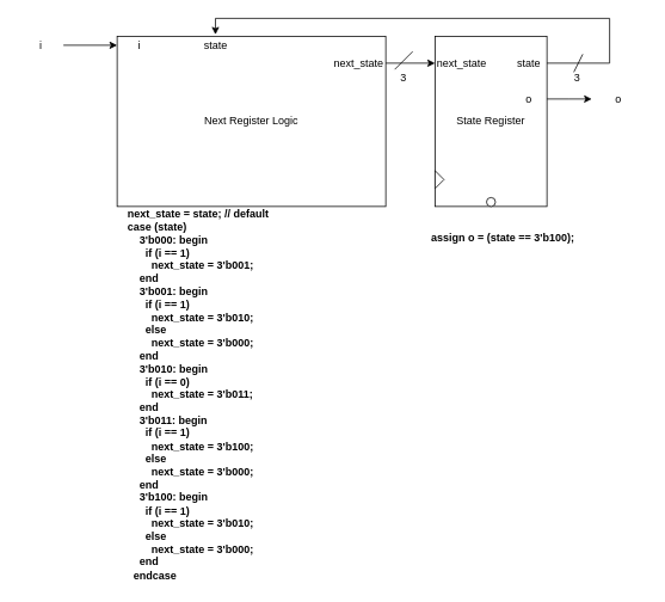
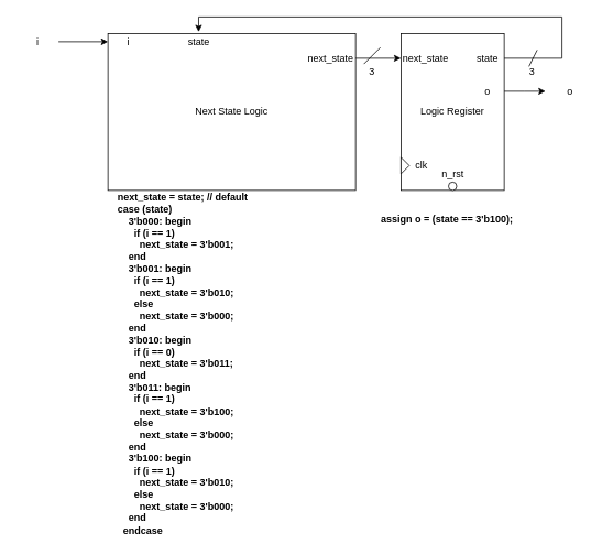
  <mxCell id="0" />
  <mxCell id="1" parent="0" />
- <mxCell id="2" value="State Register" style="rounded=0;whiteSpace=wrap;html=1;" vertex="1" parent="1"><mxGeometry x="485" y="40" width="125" height="190" as="geometry" /></mxCell>
+ <mxCell id="2" value="Logic Register" style="rounded=0;whiteSpace=wrap;html=1;" vertex="1" parent="1"><mxGeometry x="485" y="40" width="125" height="190" as="geometry" /></mxCell>
  <mxCell id="3" value="" style="triangle;whiteSpace=wrap;html=1;" vertex="1" parent="1"><mxGeometry x="485" y="190" width="10" height="20" as="geometry" /></mxCell>
  <mxCell id="4" value="" style="ellipse;whiteSpace=wrap;html=1;aspect=fixed;" vertex="1" parent="1"><mxGeometry x="542.5" y="220" width="10" height="10" as="geometry" /></mxCell>
+ <mxCell id="5" value="clk" style="text;html=1;strokeColor=none;fillColor=none;align=center;verticalAlign=middle;whiteSpace=wrap;rounded=0;" vertex="1" parent="1"><mxGeometry x="495" y="190" width="30" height="20" as="geometry" /></mxCell>
+ <mxCell id="6" value="n_rst" style="text;html=1;strokeColor=none;fillColor=none;align=center;verticalAlign=middle;whiteSpace=wrap;rounded=0;" vertex="1" parent="1"><mxGeometry x="532.5" y="200" width="30" height="20" as="geometry" /></mxCell>
  <mxCell id="7" value="" style="edgeStyle=orthogonalEdgeStyle;rounded=0;orthogonalLoop=1;jettySize=auto;html=1;entryX=0.366;entryY=-0.01;entryDx=0;entryDy=0;entryPerimeter=0;" edge="1" parent="1" source="8" target="9"><mxGeometry x="-0.8" relative="1" as="geometry"><Array as="points"><mxPoint x="680" y="70" /><mxPoint x="680" y="20" /><mxPoint x="240" y="20" /></Array><mxPoint as="offset" /></mxGeometry></mxCell>
  <mxCell id="8" value="state" style="text;html=1;strokeColor=none;fillColor=none;align=center;verticalAlign=middle;whiteSpace=wrap;rounded=0;" vertex="1" parent="1"><mxGeometry x="570" y="60" width="40" height="20" as="geometry" /></mxCell>
- <mxCell id="9" value="Next Register Logic" style="rounded=0;whiteSpace=wrap;html=1;" vertex="1" parent="1"><mxGeometry x="130" y="40" width="300" height="190" as="geometry" /></mxCell>
+ <mxCell id="9" value="Next State Logic" style="rounded=0;whiteSpace=wrap;html=1;" vertex="1" parent="1"><mxGeometry x="130" y="40" width="300" height="190" as="geometry" /></mxCell>
  <mxCell id="10" value="next_state" style="text;html=1;strokeColor=none;fillColor=none;align=center;verticalAlign=middle;whiteSpace=wrap;rounded=0;" vertex="1" parent="1"><mxGeometry x="485" y="60" width="60" height="20" as="geometry" /></mxCell>
  <mxCell id="11" style="edgeStyle=orthogonalEdgeStyle;rounded=0;orthogonalLoop=1;jettySize=auto;html=1;entryX=0;entryY=0.5;entryDx=0;entryDy=0;" edge="1" parent="1" source="12" target="10"><mxGeometry relative="1" as="geometry" /></mxCell>
  <mxCell id="12" value="next_state" style="text;html=1;strokeColor=none;fillColor=none;align=center;verticalAlign=middle;whiteSpace=wrap;rounded=0;" vertex="1" parent="1"><mxGeometry x="370" y="60" width="60" height="20" as="geometry" /></mxCell>
  <mxCell id="13" value="state" style="text;html=1;strokeColor=none;fillColor=none;align=center;verticalAlign=middle;whiteSpace=wrap;rounded=0;" vertex="1" parent="1"><mxGeometry x="222.5" y="45" width="35" height="10" as="geometry" /></mxCell>
  <mxCell id="14" value="i" style="text;html=1;strokeColor=none;fillColor=none;align=center;verticalAlign=middle;whiteSpace=wrap;rounded=0;" vertex="1" parent="1"><mxGeometry x="130" y="40" width="50" height="20" as="geometry" /></mxCell>
  <mxCell id="15" style="edgeStyle=orthogonalEdgeStyle;rounded=0;orthogonalLoop=1;jettySize=auto;html=1;entryX=0;entryY=0.5;entryDx=0;entryDy=0;" edge="1" parent="1" source="16" target="14"><mxGeometry relative="1" as="geometry" /></mxCell>
  <mxCell id="16" value="i" style="text;html=1;strokeColor=none;fillColor=none;align=center;verticalAlign=middle;whiteSpace=wrap;rounded=0;" vertex="1" parent="1"><mxGeometry x="20" y="40" width="50" height="20" as="geometry" /></mxCell>
  <mxCell id="17" value="" style="endArrow=none;html=1;" edge="1" parent="1"><mxGeometry width="50" height="50" relative="1" as="geometry"><mxPoint x="640" y="80" as="sourcePoint" /><mxPoint x="650" y="60" as="targetPoint" /></mxGeometry></mxCell>
  <mxCell id="18" value="&lt;div align=&quot;left&quot;&gt;&lt;div align=&quot;left&quot;&gt;next_state = state; // default&lt;/div&gt;&lt;div align=&quot;left&quot;&gt;case (state)&lt;/div&gt;&lt;div align=&quot;left&quot;&gt;&amp;nbsp; &amp;nbsp; 3'b000: begin&lt;/div&gt;&lt;div align=&quot;left&quot;&gt;&amp;nbsp; &amp;nbsp; &amp;nbsp; if (i == 1)&lt;/div&gt;&lt;div align=&quot;left&quot;&gt;&amp;nbsp; &amp;nbsp; &amp;nbsp; &amp;nbsp; next_state = 3'b001;&lt;/div&gt;&lt;div align=&quot;left&quot;&gt;&amp;nbsp; &amp;nbsp; end&lt;/div&gt;&lt;div align=&quot;left&quot;&gt;&amp;nbsp; &amp;nbsp; 3'b001: begin&lt;/div&gt;&lt;div align=&quot;left&quot;&gt;&amp;nbsp; &amp;nbsp; &amp;nbsp; if (i == 1)&lt;/div&gt;&lt;div align=&quot;left&quot;&gt;&amp;nbsp; &amp;nbsp; &amp;nbsp; &amp;nbsp; next_state = 3'b010;&lt;/div&gt;&lt;div align=&quot;left&quot;&gt;&amp;nbsp; &amp;nbsp; &amp;nbsp; else&lt;/div&gt;&lt;div align=&quot;left&quot;&gt;&amp;nbsp; &amp;nbsp; &amp;nbsp; &amp;nbsp; next_state = 3'b000;&lt;/div&gt;&lt;div align=&quot;left&quot;&gt;&amp;nbsp; &amp;nbsp; end&lt;/div&gt;&lt;div align=&quot;left&quot;&gt;&amp;nbsp; &amp;nbsp; 3'b010: begin&lt;/div&gt;&lt;div align=&quot;left&quot;&gt;&amp;nbsp; &amp;nbsp; &amp;nbsp; if (i == 0)&lt;/div&gt;&lt;div align=&quot;left&quot;&gt;&amp;nbsp; &amp;nbsp; &amp;nbsp; &amp;nbsp; next_state = 3'b011;&lt;/div&gt;&lt;div align=&quot;left&quot;&gt;&amp;nbsp; &amp;nbsp; end&lt;/div&gt;&lt;div align=&quot;left&quot;&gt;&amp;nbsp; &amp;nbsp; 3'b011: begin&lt;/div&gt;&lt;div align=&quot;left&quot;&gt;&amp;nbsp; &amp;nbsp; &amp;nbsp; if (i == 1)&lt;/div&gt;&lt;div align=&quot;left&quot;&gt;&amp;nbsp; &amp;nbsp; &amp;nbsp; &amp;nbsp; next_state = 3'b100;&lt;/div&gt;&lt;div align=&quot;left&quot;&gt;&amp;nbsp; &amp;nbsp; &amp;nbsp; else&lt;/div&gt;&lt;div align=&quot;left&quot;&gt;&amp;nbsp; &amp;nbsp; &amp;nbsp; &amp;nbsp; next_state = 3'b000;&lt;/div&gt;&lt;div align=&quot;left&quot;&gt;&amp;nbsp; &amp;nbsp; end&lt;/div&gt;&lt;div align=&quot;left&quot;&gt;&amp;nbsp; &amp;nbsp; 3'b100: begin&lt;/div&gt;&lt;div align=&quot;left&quot;&gt;&amp;nbsp; &amp;nbsp; &amp;nbsp; if (i == 1)&lt;/div&gt;&lt;div align=&quot;left&quot;&gt;&amp;nbsp; &amp;nbsp; &amp;nbsp; &amp;nbsp; next_state = 3'b010;&lt;/div&gt;&lt;div align=&quot;left&quot;&gt;&amp;nbsp; &amp;nbsp; &amp;nbsp; else&lt;/div&gt;&lt;div align=&quot;left&quot;&gt;&amp;nbsp; &amp;nbsp; &amp;nbsp; &amp;nbsp; next_state = 3'b000;&lt;/div&gt;&lt;div align=&quot;left&quot;&gt;&amp;nbsp; &amp;nbsp; end&lt;/div&gt;&lt;div align=&quot;left&quot;&gt;&amp;nbsp; endcase&lt;/div&gt;&lt;/div&gt;" style="text;html=1;strokeColor=none;fillColor=none;align=left;verticalAlign=middle;whiteSpace=wrap;rounded=0;fontStyle=1" vertex="1" parent="1"><mxGeometry x="140" y="230" width="280" height="420" as="geometry" /></mxCell>
  <mxCell id="19" value="3" style="text;html=1;strokeColor=none;fillColor=none;align=center;verticalAlign=middle;whiteSpace=wrap;rounded=0;" vertex="1" parent="1"><mxGeometry x="639" y="82" width="10" height="10" as="geometry" /></mxCell>
  <mxCell id="20" style="edgeStyle=orthogonalEdgeStyle;rounded=0;orthogonalLoop=1;jettySize=auto;html=1;" edge="1" parent="1" source="21"><mxGeometry relative="1" as="geometry"><mxPoint x="660" y="110" as="targetPoint" /></mxGeometry></mxCell>
  <mxCell id="21" value="o" style="text;html=1;strokeColor=none;fillColor=none;align=center;verticalAlign=middle;whiteSpace=wrap;rounded=0;" vertex="1" parent="1"><mxGeometry x="570" y="100" width="40" height="20" as="geometry" /></mxCell>
  <mxCell id="22" value="o" style="text;html=1;strokeColor=none;fillColor=none;align=center;verticalAlign=middle;whiteSpace=wrap;rounded=0;" vertex="1" parent="1"><mxGeometry x="660" y="100" width="60" height="20" as="geometry" /></mxCell>
  <mxCell id="23" value="" style="endArrow=none;html=1;" edge="1" parent="1"><mxGeometry width="50" height="50" relative="1" as="geometry"><mxPoint x="440" y="77" as="sourcePoint" /><mxPoint x="460" y="57" as="targetPoint" /></mxGeometry></mxCell>
  <mxCell id="24" value="3" style="text;html=1;strokeColor=none;fillColor=none;align=center;verticalAlign=middle;whiteSpace=wrap;rounded=0;" vertex="1" parent="1"><mxGeometry x="440" y="77" width="20" height="20" as="geometry" /></mxCell>
- <mxCell id="25" value="&lt;div align=&quot;left&quot;&gt;&lt;div align=&quot;left&quot;&gt;assign o = (state == 3'b100);&lt;/div&gt;&lt;/div&gt;" style="text;html=1;strokeColor=none;fillColor=none;align=left;verticalAlign=middle;whiteSpace=wrap;rounded=0;fontStyle=1" vertex="1" parent="1"><mxGeometry x="479" y="240" width="180" height="50" as="geometry" /></mxCell>
+ <mxCell id="25" value="&lt;div align=&quot;left&quot;&gt;&lt;div align=&quot;left&quot;&gt;assign o = (state == 3'b100);&lt;/div&gt;&lt;/div&gt;" style="text;html=1;strokeColor=none;fillColor=none;align=left;verticalAlign=middle;whiteSpace=wrap;rounded=0;fontStyle=1" vertex="1" parent="1"><mxGeometry x="459" y="240" width="180" height="50" as="geometry" /></mxCell>
